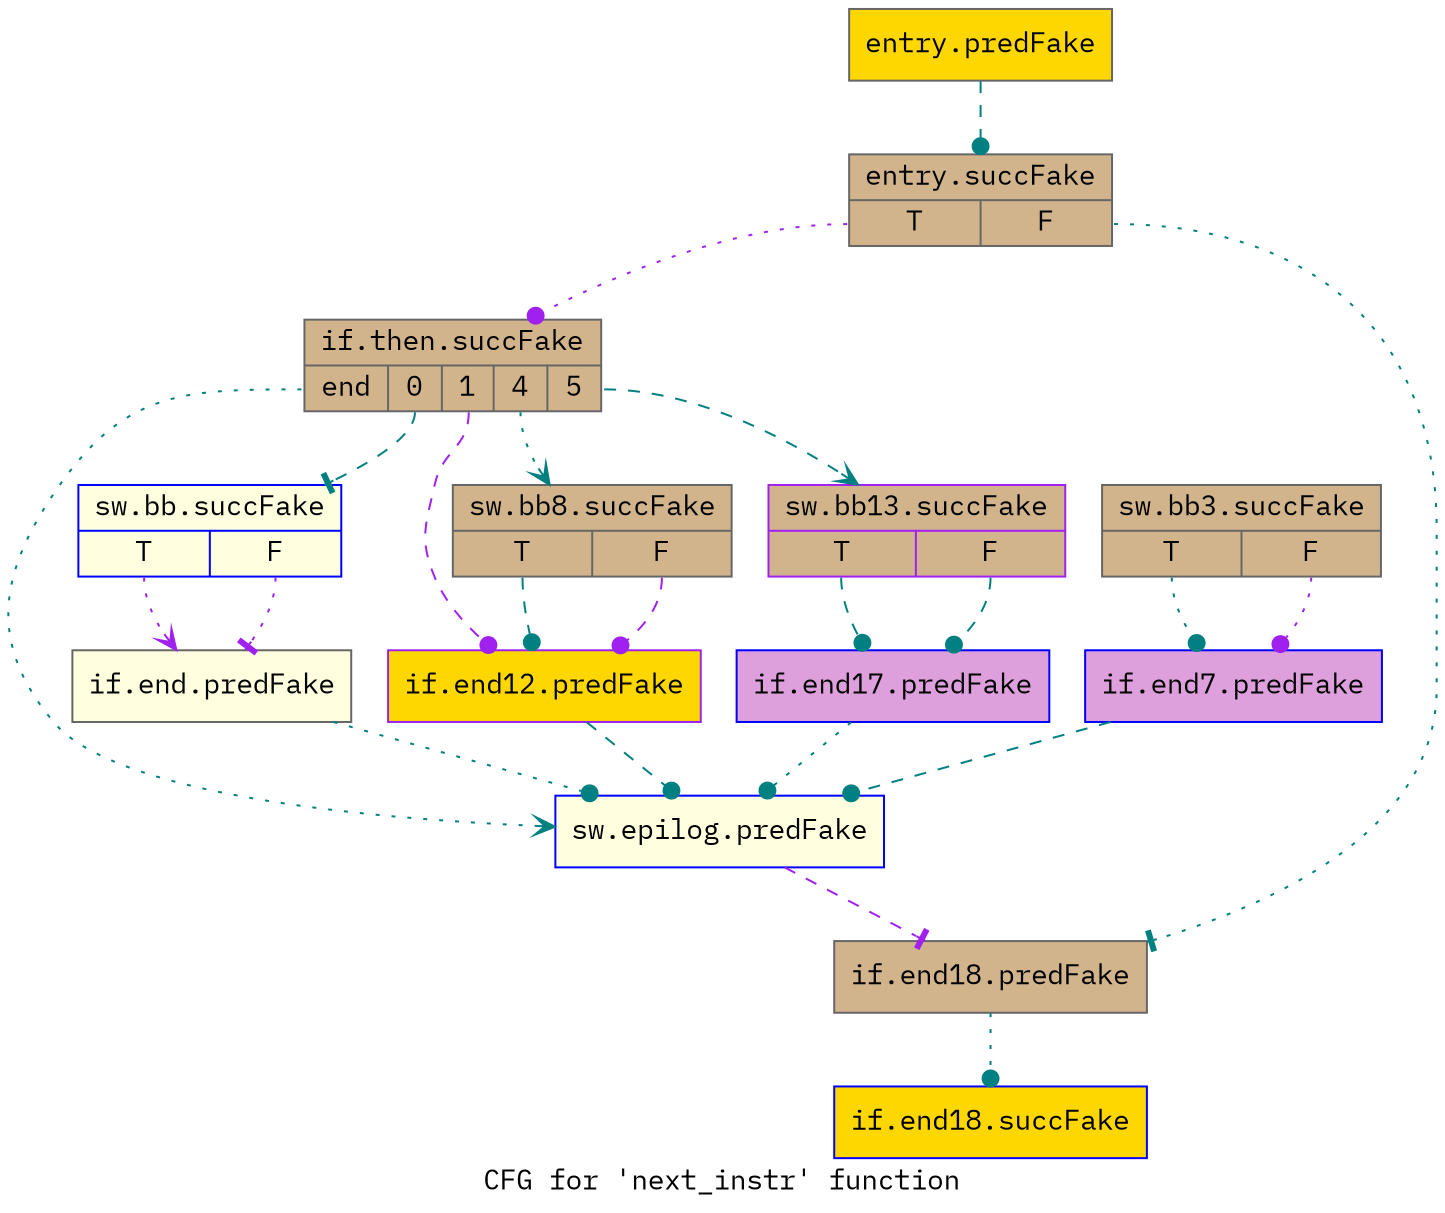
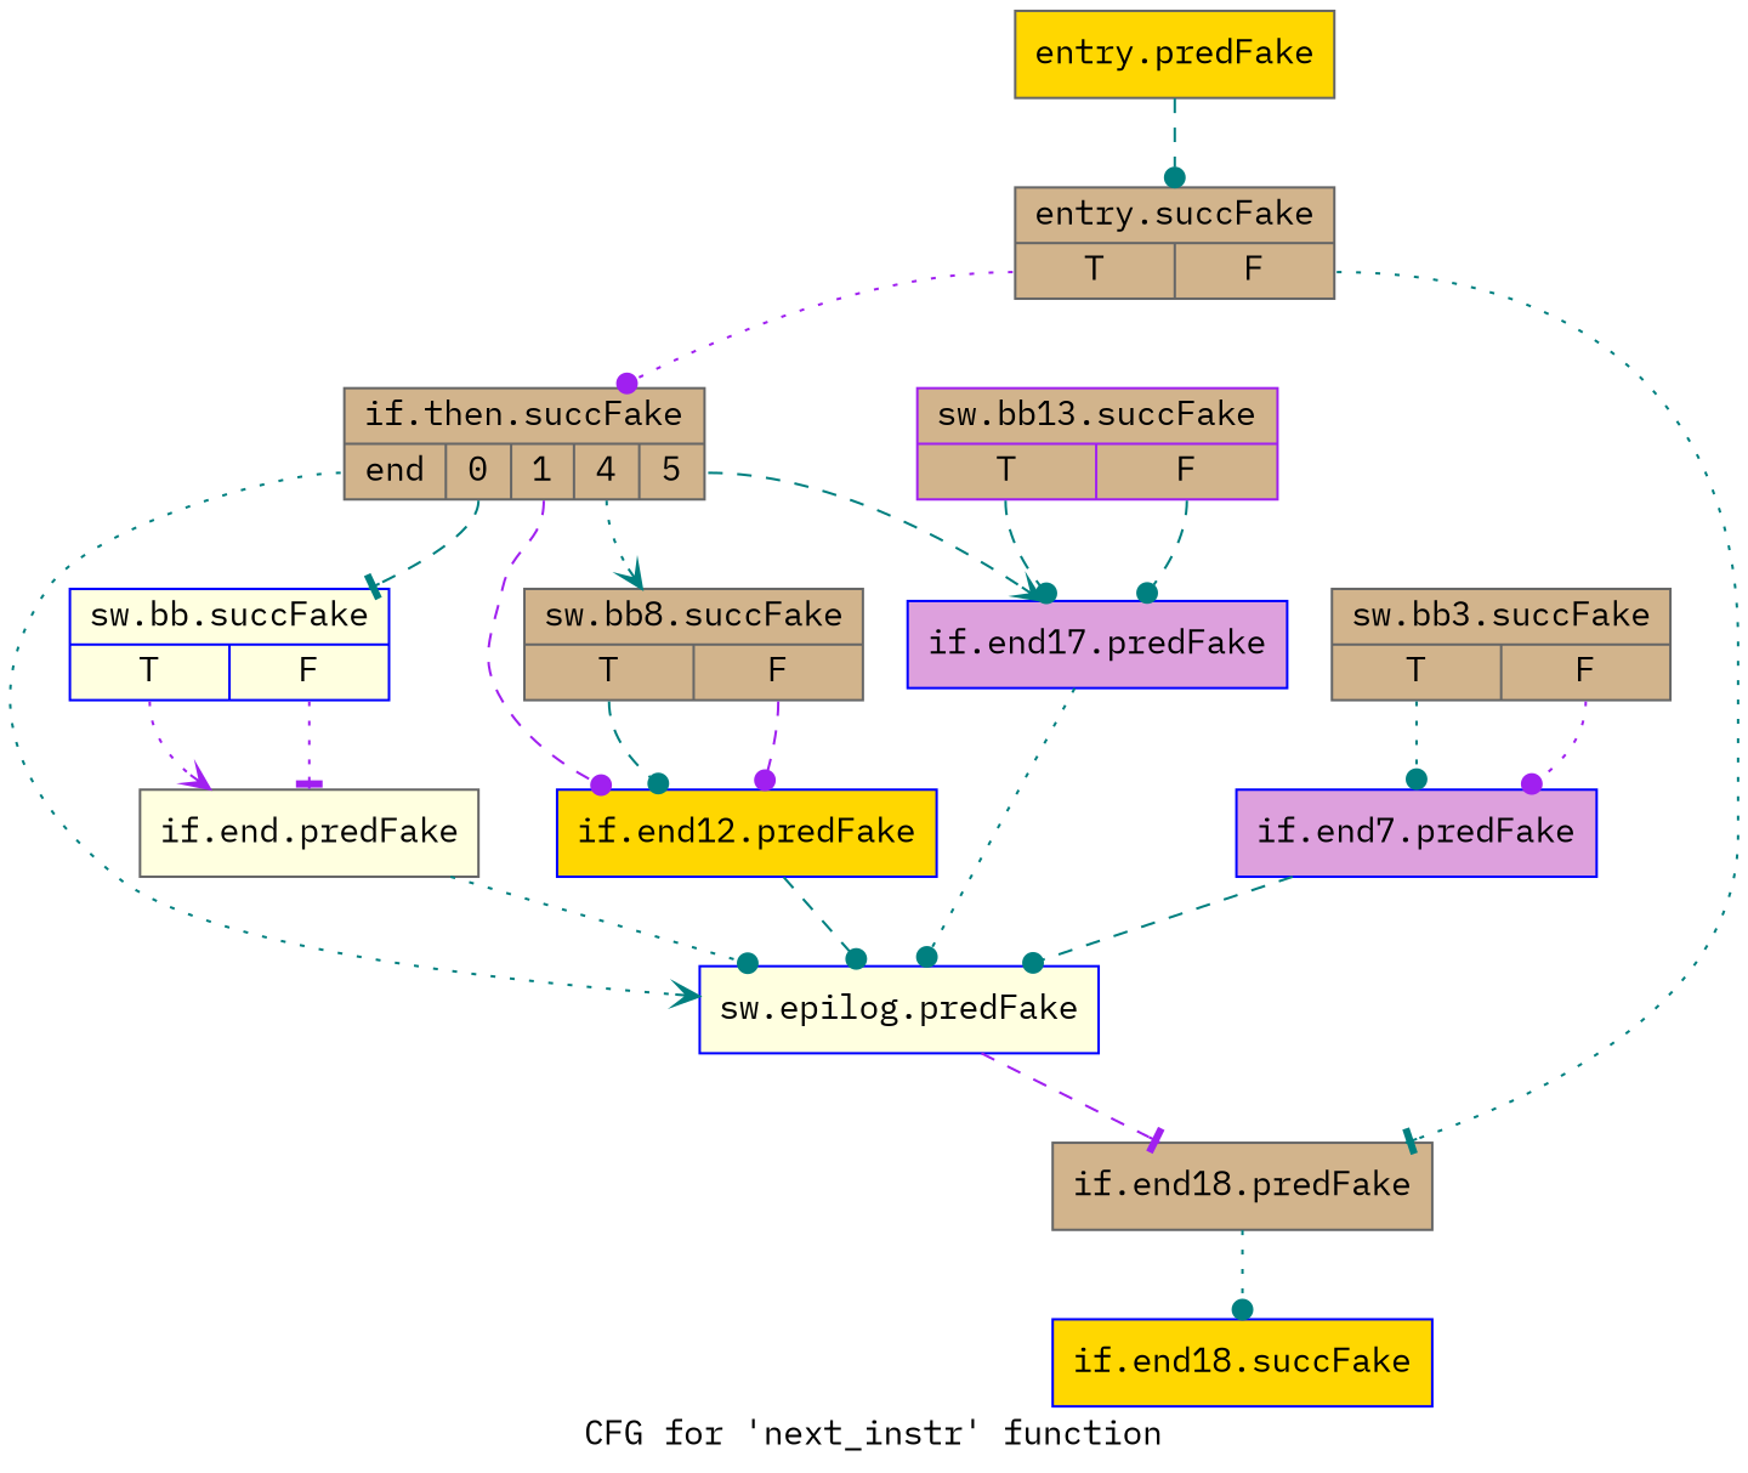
  digraph {
    fontname="IBM Plex Mono"
    label="CFG for 'next_instr' function"
    node [color=gray40 fillcolor=tan fontname="IBM Plex Mono" shape=record style=filled filename="../../../../../src/cpp_files/libcpu.cpp"]
    edge [arrowhead=dot color=teal execusionnum=0 filename="../../../../../src/cpp_files/libcpu.cpp" fontname="IBM Plex Mono" style=dashed]
    n1 [fillcolor=gold label="{entry.predFake}" filename=""]
    n2 [label="{entry.succFake|{<s0>T|<s1>F}}" linenumber=22]
    n3 [label="{if.then.succFake|{<s0>end|<s1>0|<s2>1|<s3>4|<s4>5}}" linenumber=23]
    n4 [label="{if.end18.predFake}" linenumber=43]
    n5 [color=blue fillcolor=lightyellow label="{sw.epilog.predFake}" linenumber=41]
    n6 [color=blue fillcolor=lightyellow label="{sw.bb.succFake|{<s0>T|<s1>F}}" linenumber=25]
    n7 [label="{sw.bb8.succFake|{<s0>T|<s1>F}}" linenumber=33]
    n8 [color=purple label="{sw.bb13.succFake|{<s0>T|<s1>F}}" linenumber=37]
-   n9 [color=purple fillcolor=gold label="{if.end12.predFake}" linenumber=35]
+   n9 [color=blue fillcolor=gold label="{if.end12.predFake}" linenumber=35]
    n10 [color=blue fillcolor=gold label="{if.end18.succFake}" linenumber=44]
    n11 [fillcolor=lightyellow label="{if.end.predFake}" linenumber=27]
    n12 [label="{sw.bb3.succFake|{<s0>T|<s1>F}}" linenumber=29]
    n13 [color=blue fillcolor=plum label="{if.end7.predFake}" linenumber=31]
    n14 [color=blue fillcolor=plum label="{if.end17.predFake}" linenumber=39]
    n1 -> n2
    n2 -> n3 [color=purple style=dotted tailport=s0]
    n2 -> n4 [arrowhead=tee style=dotted tailport=s1 execusionnum="" filename=""]
    n3 -> n5 [arrowhead=vee style=dotted tailport=s0 execusionnum="" filename=""]
    n3 -> n6 [arrowhead=tee tailport=s1]
    n3 -> n7 [arrowhead=vee style=dotted tailport=s3]
-   n3 -> n8 [arrowhead=vee tailport=s4]
+   n3 -> n14 [arrowhead=vee tailport=s4]
    n3 -> n9 [color=purple tailport=s2]
    n4 -> n10 [style=dotted]
    n5 -> n4 [arrowhead=tee color=purple]
    n6 -> n11 [arrowhead=vee color=purple style=dotted tailport=s0]
    n6 -> n11 [arrowhead=tee color=purple style=dotted tailport=s1 execusionnum="" filename=""]
    n7 -> n9 [tailport=s0]
    n7 -> n9 [color=purple tailport=s1 execusionnum="" filename=""]
    n8 -> n14 [tailport=s0]
    n8 -> n14 [tailport=s1 execusionnum="" filename=""]
    n9 -> n5
    n11 -> n5 [style=dotted]
    n12 -> n13 [style=dotted tailport=s0]
    n12 -> n13 [color=purple style=dotted tailport=s1 execusionnum="" filename=""]
    n13 -> n5
    n14 -> n5 [style=dotted]
  }
